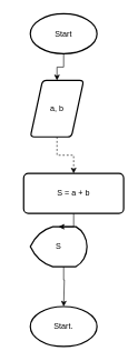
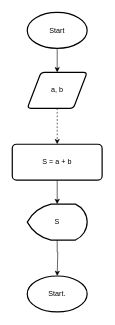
  <mxCell id="0" />
  <mxCell id="1" parent="0" />
  <mxCell id="2" style="edgeStyle=orthogonalEdgeStyle;rounded=0;orthogonalLoop=1;jettySize=auto;html=1;entryX=0.5;entryY=0;entryDx=0;entryDy=0;" edge="1" parent="1" source="3" target="6"><mxGeometry relative="1" as="geometry" /></mxCell>
  <mxCell id="3" value="Start" style="strokeWidth=2;html=1;shape=mxgraph.flowchart.start_1;whiteSpace=wrap;" vertex="1" parent="1"><mxGeometry x="45" y="20" width="100" height="60" as="geometry" /></mxCell>
  <mxCell id="4" value="Start." style="strokeWidth=2;html=1;shape=mxgraph.flowchart.start_1;whiteSpace=wrap;" vertex="1" parent="1"><mxGeometry x="45" y="460" width="100" height="60" as="geometry" /></mxCell>
  <mxCell id="5" style="edgeStyle=orthogonalEdgeStyle;rounded=0;orthogonalLoop=1;jettySize=auto;html=1;entryX=0.5;entryY=0;entryDx=0;entryDy=0;dashed=1;" edge="1" parent="1" source="6" target="7"><mxGeometry relative="1" as="geometry" /></mxCell>
- <mxCell id="6" value="a, b" style="shape=parallelogram;html=1;strokeWidth=2;perimeter=parallelogramPerimeter;whiteSpace=wrap;rounded=1;arcSize=12;size=0.23;" vertex="1" parent="1"><mxGeometry x="45" y="120" width="80" height="85" as="geometry" /></mxCell>
- <mxCell id="7" value="S = a + b" style="rounded=1;whiteSpace=wrap;html=1;absoluteArcSize=1;arcSize=14;strokeWidth=2;" vertex="1" parent="1"><mxGeometry x="35" y="260" width="150" height="60" as="geometry" /></mxCell>
+ <mxCell id="6" value="a, b" style="shape=parallelogram;html=1;strokeWidth=2;perimeter=parallelogramPerimeter;whiteSpace=wrap;rounded=1;arcSize=12;size=0.23;" vertex="1" parent="1"><mxGeometry x="45" y="120" width="100" height="60" as="geometry" /></mxCell>
+ <mxCell id="7" value="S = a + b" style="rounded=1;whiteSpace=wrap;html=1;absoluteArcSize=1;arcSize=14;strokeWidth=2;" vertex="1" parent="1"><mxGeometry x="20" y="240" width="150" height="60" as="geometry" /></mxCell>
  <mxCell id="8" style="edgeStyle=orthogonalEdgeStyle;rounded=0;orthogonalLoop=1;jettySize=auto;html=1;entryX=0.5;entryY=0;entryDx=0;entryDy=0;entryPerimeter=0;" edge="1" parent="1" source="9" target="4"><mxGeometry relative="1" as="geometry"><mxPoint x="95" y="440" as="targetPoint" /><Array as="points"><mxPoint x="95" y="420" /><mxPoint x="96" y="420" /></Array></mxGeometry></mxCell>
- <mxCell id="9" value="S" style="strokeWidth=2;html=1;shape=mxgraph.flowchart.display;whiteSpace=wrap;" vertex="1" parent="1"><mxGeometry x="45" y="340" width="85" height="60" as="geometry" /></mxCell>
+ <mxCell id="9" value="S" style="strokeWidth=2;html=1;shape=mxgraph.flowchart.display;whiteSpace=wrap;" vertex="1" parent="1"><mxGeometry x="45" y="340" width="100" height="60" as="geometry" /></mxCell>
  <mxCell id="10" style="edgeStyle=orthogonalEdgeStyle;rounded=0;orthogonalLoop=1;jettySize=auto;html=1;entryX=0.5;entryY=0;entryDx=0;entryDy=0;entryPerimeter=0;" edge="1" parent="1" source="7" target="9"><mxGeometry relative="1" as="geometry" /></mxCell>
